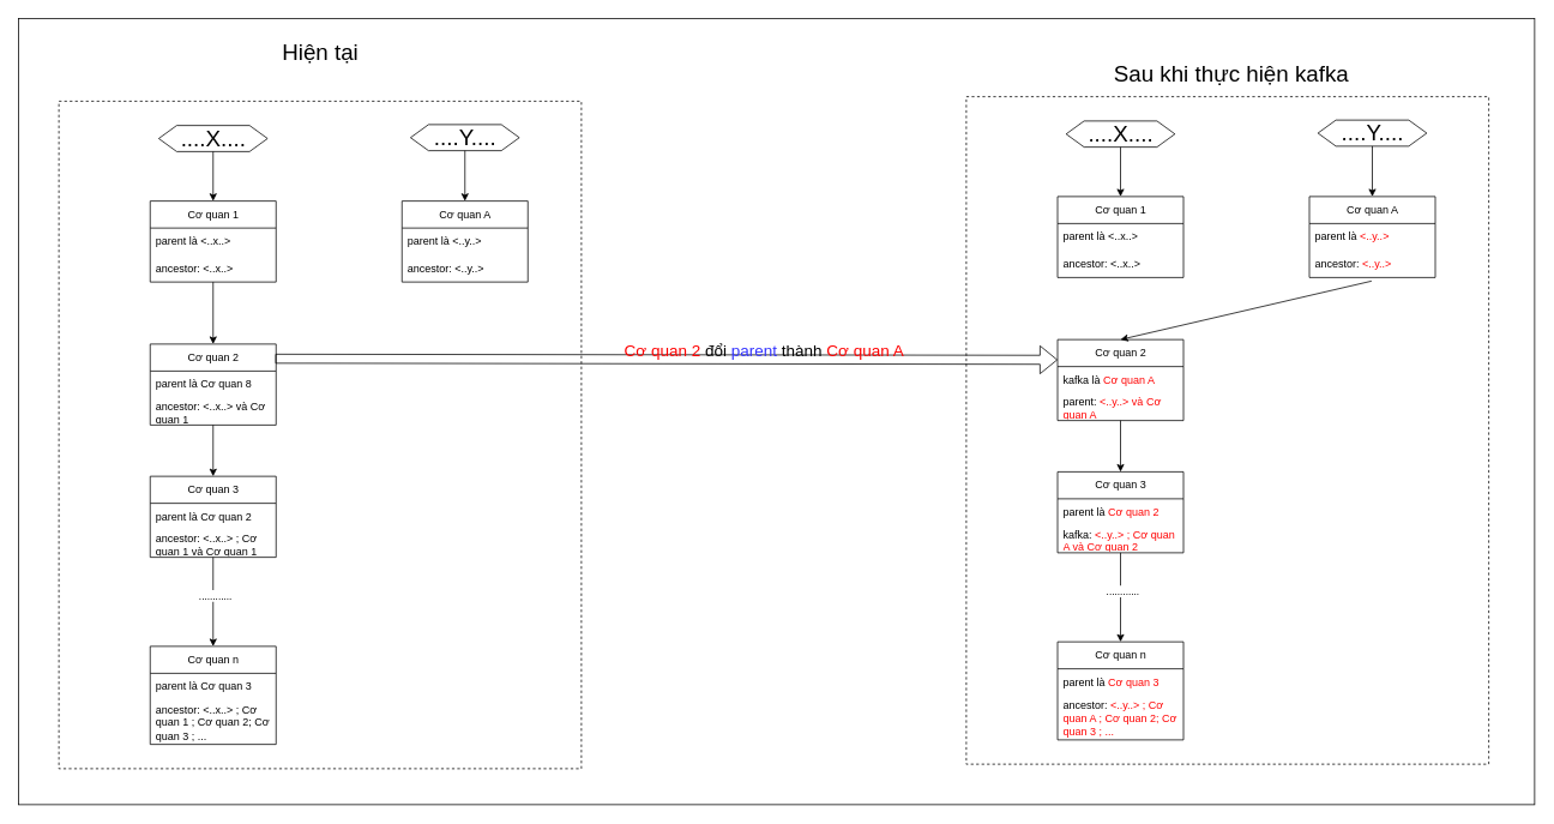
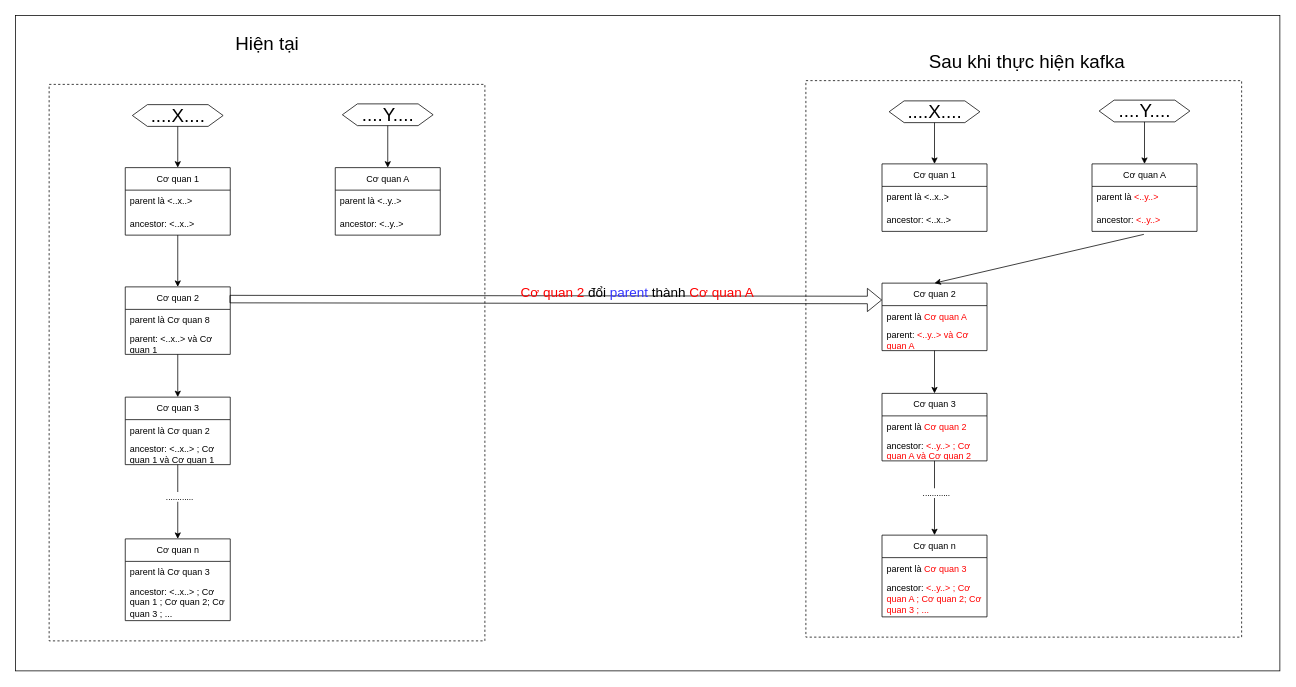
  <mxCell id="0" />
  <mxCell id="1" parent="0" />
  <mxCell id="2" value="" style="rounded=0;whiteSpace=wrap;html=1;" vertex="1" parent="1"><mxGeometry x="20" y="20" width="1686" height="874" as="geometry" /></mxCell>
  <mxCell id="3" value="" style="rounded=0;whiteSpace=wrap;html=1;dashed=1;" vertex="1" parent="1"><mxGeometry x="65" y="112" width="581" height="742" as="geometry" /></mxCell>
  <mxCell id="4" value="&lt;font style=&quot;font-size: 25px;&quot;&gt;Hiện tại&lt;/font&gt;" style="text;html=1;strokeColor=none;fillColor=none;align=center;verticalAlign=middle;whiteSpace=wrap;rounded=0;" vertex="1" parent="1"><mxGeometry x="286.5" y="41" width="138" height="30" as="geometry" /></mxCell>
  <mxCell id="5" value="" style="group" vertex="1" connectable="0" parent="1"><mxGeometry x="176" y="139" width="121" height="29" as="geometry" /></mxCell>
  <mxCell id="6" value="" style="shape=hexagon;perimeter=hexagonPerimeter2;whiteSpace=wrap;html=1;fixedSize=1;" vertex="1" parent="5"><mxGeometry width="121" height="29" as="geometry" /></mxCell>
  <mxCell id="7" value="&lt;font style=&quot;font-size: 25px;&quot;&gt;....X....&lt;/font&gt;" style="text;html=1;strokeColor=none;fillColor=none;align=center;verticalAlign=middle;whiteSpace=wrap;rounded=0;" vertex="1" parent="5"><mxGeometry x="28" y="4.5" width="66" height="16" as="geometry" /></mxCell>
  <mxCell id="8" style="edgeStyle=orthogonalEdgeStyle;rounded=0;orthogonalLoop=1;jettySize=auto;html=1;entryX=0.5;entryY=0;entryDx=0;entryDy=0;" edge="1" parent="1" source="6" target="10"><mxGeometry relative="1" as="geometry"><mxPoint x="236.5" y="218" as="targetPoint" /></mxGeometry></mxCell>
  <mxCell id="9" style="edgeStyle=orthogonalEdgeStyle;rounded=0;orthogonalLoop=1;jettySize=auto;html=1;entryX=0.5;entryY=0;entryDx=0;entryDy=0;" edge="1" parent="1" source="10" target="14"><mxGeometry relative="1" as="geometry" /></mxCell>
  <mxCell id="10" value="Cơ quan 1" style="swimlane;fontStyle=0;childLayout=stackLayout;horizontal=1;startSize=30;horizontalStack=0;resizeParent=1;resizeParentMax=0;resizeLast=0;collapsible=1;marginBottom=0;whiteSpace=wrap;html=1;" vertex="1" parent="1"><mxGeometry x="166.5" y="223" width="140" height="90" as="geometry" /></mxCell>
  <mxCell id="11" value="parent là &amp;lt;..x..&amp;gt;" style="text;strokeColor=none;fillColor=none;align=left;verticalAlign=middle;spacingLeft=4;spacingRight=4;overflow=hidden;points=[[0,0.5],[1,0.5]];portConstraint=eastwest;rotatable=0;whiteSpace=wrap;html=1;" vertex="1" parent="10"><mxGeometry y="30" width="140" height="30" as="geometry" /></mxCell>
  <mxCell id="12" value="ancestor: &amp;lt;..x..&amp;gt;" style="text;strokeColor=none;fillColor=none;align=left;verticalAlign=middle;spacingLeft=4;spacingRight=4;overflow=hidden;points=[[0,0.5],[1,0.5]];portConstraint=eastwest;rotatable=0;whiteSpace=wrap;html=1;" vertex="1" parent="10"><mxGeometry y="60" width="140" height="30" as="geometry" /></mxCell>
  <mxCell id="13" style="edgeStyle=orthogonalEdgeStyle;rounded=0;orthogonalLoop=1;jettySize=auto;html=1;entryX=0.5;entryY=0;entryDx=0;entryDy=0;" edge="1" parent="1" source="14" target="19"><mxGeometry relative="1" as="geometry" /></mxCell>
  <mxCell id="14" value="Cơ quan 2" style="swimlane;fontStyle=0;childLayout=stackLayout;horizontal=1;startSize=30;horizontalStack=0;resizeParent=1;resizeParentMax=0;resizeLast=0;collapsible=1;marginBottom=0;whiteSpace=wrap;html=1;" vertex="1" parent="1"><mxGeometry x="166.5" y="382" width="140" height="90" as="geometry" /></mxCell>
  <mxCell id="15" value="parent là Cơ quan 8" style="text;strokeColor=none;fillColor=none;align=left;verticalAlign=middle;spacingLeft=4;spacingRight=4;overflow=hidden;points=[[0,0.5],[1,0.5]];portConstraint=eastwest;rotatable=0;whiteSpace=wrap;html=1;" vertex="1" parent="14"><mxGeometry y="30" width="140" height="30" as="geometry" /></mxCell>
- <mxCell id="16" value="ancestor: &amp;lt;..x..&amp;gt; và Cơ quan 1" style="text;strokeColor=none;fillColor=none;align=left;verticalAlign=middle;spacingLeft=4;spacingRight=4;overflow=hidden;points=[[0,0.5],[1,0.5]];portConstraint=eastwest;rotatable=0;whiteSpace=wrap;html=1;" vertex="1" parent="14"><mxGeometry y="60" width="140" height="30" as="geometry" /></mxCell>
+ <mxCell id="16" value="parent: &amp;lt;..x..&amp;gt; và Cơ quan 1" style="text;strokeColor=none;fillColor=none;align=left;verticalAlign=middle;spacingLeft=4;spacingRight=4;overflow=hidden;points=[[0,0.5],[1,0.5]];portConstraint=eastwest;rotatable=0;whiteSpace=wrap;html=1;" vertex="1" parent="14"><mxGeometry y="60" width="140" height="30" as="geometry" /></mxCell>
  <mxCell id="17" style="edgeStyle=orthogonalEdgeStyle;rounded=0;orthogonalLoop=1;jettySize=auto;html=1;entryX=0.5;entryY=0;entryDx=0;entryDy=0;" edge="1" parent="1" source="19" target="22"><mxGeometry relative="1" as="geometry"><Array as="points"><mxPoint x="237" y="664" /><mxPoint x="237" y="664" /></Array></mxGeometry></mxCell>
  <mxCell id="18" value="............" style="edgeLabel;html=1;align=center;verticalAlign=middle;resizable=0;points=[];" vertex="1" connectable="0" parent="17"><mxGeometry x="-0.157" y="2" relative="1" as="geometry"><mxPoint as="offset" /></mxGeometry></mxCell>
  <mxCell id="19" value="Cơ quan 3" style="swimlane;fontStyle=0;childLayout=stackLayout;horizontal=1;startSize=30;horizontalStack=0;resizeParent=1;resizeParentMax=0;resizeLast=0;collapsible=1;marginBottom=0;whiteSpace=wrap;html=1;" vertex="1" parent="1"><mxGeometry x="166.5" y="529" width="140" height="90" as="geometry" /></mxCell>
  <mxCell id="20" value="parent là Cơ quan 2" style="text;strokeColor=none;fillColor=none;align=left;verticalAlign=middle;spacingLeft=4;spacingRight=4;overflow=hidden;points=[[0,0.5],[1,0.5]];portConstraint=eastwest;rotatable=0;whiteSpace=wrap;html=1;" vertex="1" parent="19"><mxGeometry y="30" width="140" height="30" as="geometry" /></mxCell>
  <mxCell id="21" value="ancestor: &amp;lt;..x..&amp;gt; ; Cơ quan 1 và Cơ quan 1" style="text;strokeColor=none;fillColor=none;align=left;verticalAlign=middle;spacingLeft=4;spacingRight=4;overflow=hidden;points=[[0,0.5],[1,0.5]];portConstraint=eastwest;rotatable=0;whiteSpace=wrap;html=1;" vertex="1" parent="19"><mxGeometry y="60" width="140" height="30" as="geometry" /></mxCell>
  <mxCell id="22" value="Cơ quan n" style="swimlane;fontStyle=0;childLayout=stackLayout;horizontal=1;startSize=30;horizontalStack=0;resizeParent=1;resizeParentMax=0;resizeLast=0;collapsible=1;marginBottom=0;whiteSpace=wrap;html=1;" vertex="1" parent="1"><mxGeometry x="166.5" y="718" width="140" height="109" as="geometry" /></mxCell>
  <mxCell id="23" value="parent là Cơ quan 3" style="text;strokeColor=none;fillColor=none;align=left;verticalAlign=middle;spacingLeft=4;spacingRight=4;overflow=hidden;points=[[0,0.5],[1,0.5]];portConstraint=eastwest;rotatable=0;whiteSpace=wrap;html=1;" vertex="1" parent="22"><mxGeometry y="30" width="140" height="30" as="geometry" /></mxCell>
  <mxCell id="24" value="ancestor: &amp;lt;..x..&amp;gt; ; Cơ quan 1 ; Cơ quan 2; Cơ quan 3 ; ..." style="text;strokeColor=none;fillColor=none;align=left;verticalAlign=middle;spacingLeft=4;spacingRight=4;overflow=hidden;points=[[0,0.5],[1,0.5]];portConstraint=eastwest;rotatable=0;whiteSpace=wrap;html=1;" vertex="1" parent="22"><mxGeometry y="60" width="140" height="49" as="geometry" /></mxCell>
  <mxCell id="25" value="" style="shape=flexArrow;endArrow=classic;html=1;rounded=0;exitX=0.994;exitY=0.181;exitDx=0;exitDy=0;exitPerimeter=0;entryX=0;entryY=0.25;entryDx=0;entryDy=0;" edge="1" parent="1" source="14" target="44"><mxGeometry width="50" height="50" relative="1" as="geometry"><mxPoint x="536" y="477" as="sourcePoint" /><mxPoint x="1070" y="394" as="targetPoint" /></mxGeometry></mxCell>
  <mxCell id="26" value="Cơ quan A" style="swimlane;fontStyle=0;childLayout=stackLayout;horizontal=1;startSize=30;horizontalStack=0;resizeParent=1;resizeParentMax=0;resizeLast=0;collapsible=1;marginBottom=0;whiteSpace=wrap;html=1;" vertex="1" parent="1"><mxGeometry x="446.5" y="223" width="140" height="90" as="geometry" /></mxCell>
  <mxCell id="27" value="parent là &amp;lt;..y..&amp;gt;" style="text;strokeColor=none;fillColor=none;align=left;verticalAlign=middle;spacingLeft=4;spacingRight=4;overflow=hidden;points=[[0,0.5],[1,0.5]];portConstraint=eastwest;rotatable=0;whiteSpace=wrap;html=1;" vertex="1" parent="26"><mxGeometry y="30" width="140" height="30" as="geometry" /></mxCell>
  <mxCell id="28" value="ancestor: &amp;lt;..y..&amp;gt;" style="text;strokeColor=none;fillColor=none;align=left;verticalAlign=middle;spacingLeft=4;spacingRight=4;overflow=hidden;points=[[0,0.5],[1,0.5]];portConstraint=eastwest;rotatable=0;whiteSpace=wrap;html=1;" vertex="1" parent="26"><mxGeometry y="60" width="140" height="30" as="geometry" /></mxCell>
  <mxCell id="29" value="" style="group" vertex="1" connectable="0" parent="1"><mxGeometry x="456" y="138" width="121" height="29" as="geometry" /></mxCell>
  <mxCell id="30" value="" style="shape=hexagon;perimeter=hexagonPerimeter2;whiteSpace=wrap;html=1;fixedSize=1;" vertex="1" parent="29"><mxGeometry width="121" height="29" as="geometry" /></mxCell>
  <mxCell id="31" value="&lt;font style=&quot;font-size: 25px;&quot;&gt;....Y....&lt;/font&gt;" style="text;html=1;strokeColor=none;fillColor=none;align=center;verticalAlign=middle;whiteSpace=wrap;rounded=0;" vertex="1" parent="29"><mxGeometry x="28" y="4.5" width="66" height="16" as="geometry" /></mxCell>
  <mxCell id="32" style="edgeStyle=orthogonalEdgeStyle;rounded=0;orthogonalLoop=1;jettySize=auto;html=1;entryX=0.5;entryY=0;entryDx=0;entryDy=0;" edge="1" parent="1" source="30" target="26"><mxGeometry relative="1" as="geometry" /></mxCell>
  <mxCell id="33" value="&lt;font style=&quot;font-size: 18px;&quot;&gt;&lt;font color=&quot;#ff0000&quot;&gt;Cơ quan 2&lt;/font&gt; đổi &lt;font color=&quot;#3333ff&quot;&gt;parent &lt;/font&gt;thành &lt;font color=&quot;#ff0000&quot;&gt;Cơ quan A&lt;/font&gt;&lt;/font&gt;" style="text;html=1;strokeColor=none;fillColor=none;align=center;verticalAlign=middle;whiteSpace=wrap;rounded=0;" vertex="1" parent="1"><mxGeometry x="668" y="375" width="363" height="30" as="geometry" /></mxCell>
  <mxCell id="34" value="" style="rounded=0;whiteSpace=wrap;html=1;dashed=1;fillColor=none;" vertex="1" parent="1"><mxGeometry x="1074" y="107" width="581" height="742" as="geometry" /></mxCell>
  <mxCell id="35" value="&lt;span style=&quot;font-size: 25px;&quot;&gt;Sau khi thực hiện kafka&lt;/span&gt;" style="text;html=1;strokeColor=none;fillColor=none;align=center;verticalAlign=middle;whiteSpace=wrap;rounded=0;" vertex="1" parent="1"><mxGeometry x="1226" y="66" width="285.5" height="30" as="geometry" /></mxCell>
  <mxCell id="36" value="" style="group" vertex="1" connectable="0" parent="1"><mxGeometry x="1185" y="134" width="121" height="29" as="geometry" /></mxCell>
  <mxCell id="37" value="" style="shape=hexagon;perimeter=hexagonPerimeter2;whiteSpace=wrap;html=1;fixedSize=1;" vertex="1" parent="36"><mxGeometry width="121" height="29" as="geometry" /></mxCell>
  <mxCell id="38" value="&lt;font style=&quot;font-size: 25px;&quot;&gt;....X....&lt;/font&gt;" style="text;html=1;strokeColor=none;fillColor=none;align=center;verticalAlign=middle;whiteSpace=wrap;rounded=0;" vertex="1" parent="36"><mxGeometry x="28" y="4.5" width="66" height="16" as="geometry" /></mxCell>
  <mxCell id="39" style="edgeStyle=orthogonalEdgeStyle;rounded=0;orthogonalLoop=1;jettySize=auto;html=1;entryX=0.5;entryY=0;entryDx=0;entryDy=0;" edge="1" parent="1" source="37" target="40"><mxGeometry relative="1" as="geometry"><mxPoint x="1245.5" y="213" as="targetPoint" /></mxGeometry></mxCell>
  <mxCell id="40" value="Cơ quan 1" style="swimlane;fontStyle=0;childLayout=stackLayout;horizontal=1;startSize=30;horizontalStack=0;resizeParent=1;resizeParentMax=0;resizeLast=0;collapsible=1;marginBottom=0;whiteSpace=wrap;html=1;" vertex="1" parent="1"><mxGeometry x="1175.5" y="218" width="140" height="90" as="geometry" /></mxCell>
  <mxCell id="41" value="parent là &amp;lt;..x..&amp;gt;" style="text;strokeColor=none;fillColor=none;align=left;verticalAlign=middle;spacingLeft=4;spacingRight=4;overflow=hidden;points=[[0,0.5],[1,0.5]];portConstraint=eastwest;rotatable=0;whiteSpace=wrap;html=1;" vertex="1" parent="40"><mxGeometry y="30" width="140" height="30" as="geometry" /></mxCell>
  <mxCell id="42" value="ancestor: &amp;lt;..x..&amp;gt;" style="text;strokeColor=none;fillColor=none;align=left;verticalAlign=middle;spacingLeft=4;spacingRight=4;overflow=hidden;points=[[0,0.5],[1,0.5]];portConstraint=eastwest;rotatable=0;whiteSpace=wrap;html=1;" vertex="1" parent="40"><mxGeometry y="60" width="140" height="30" as="geometry" /></mxCell>
  <mxCell id="43" style="edgeStyle=orthogonalEdgeStyle;rounded=0;orthogonalLoop=1;jettySize=auto;html=1;entryX=0.5;entryY=0;entryDx=0;entryDy=0;" edge="1" parent="1" source="44" target="49"><mxGeometry relative="1" as="geometry" /></mxCell>
  <mxCell id="44" value="Cơ quan 2" style="swimlane;fontStyle=0;childLayout=stackLayout;horizontal=1;startSize=30;horizontalStack=0;resizeParent=1;resizeParentMax=0;resizeLast=0;collapsible=1;marginBottom=0;whiteSpace=wrap;html=1;" vertex="1" parent="1"><mxGeometry x="1175.5" y="377" width="140" height="90" as="geometry" /></mxCell>
- <mxCell id="45" value="kafka là &lt;font color=&quot;#ff0000&quot;&gt;Cơ quan A&lt;/font&gt;" style="text;strokeColor=none;fillColor=none;align=left;verticalAlign=middle;spacingLeft=4;spacingRight=4;overflow=hidden;points=[[0,0.5],[1,0.5]];portConstraint=eastwest;rotatable=0;whiteSpace=wrap;html=1;" vertex="1" parent="44"><mxGeometry y="30" width="140" height="30" as="geometry" /></mxCell>
+ <mxCell id="45" value="parent là &lt;font color=&quot;#ff0000&quot;&gt;Cơ quan A&lt;/font&gt;" style="text;strokeColor=none;fillColor=none;align=left;verticalAlign=middle;spacingLeft=4;spacingRight=4;overflow=hidden;points=[[0,0.5],[1,0.5]];portConstraint=eastwest;rotatable=0;whiteSpace=wrap;html=1;" vertex="1" parent="44"><mxGeometry y="30" width="140" height="30" as="geometry" /></mxCell>
  <mxCell id="46" value="parent: &lt;font color=&quot;#ff0000&quot;&gt;&amp;lt;..y..&amp;gt; và Cơ quan A&lt;/font&gt;" style="text;strokeColor=none;fillColor=none;align=left;verticalAlign=middle;spacingLeft=4;spacingRight=4;overflow=hidden;points=[[0,0.5],[1,0.5]];portConstraint=eastwest;rotatable=0;whiteSpace=wrap;html=1;" vertex="1" parent="44"><mxGeometry y="60" width="140" height="30" as="geometry" /></mxCell>
  <mxCell id="47" style="edgeStyle=orthogonalEdgeStyle;rounded=0;orthogonalLoop=1;jettySize=auto;html=1;entryX=0.5;entryY=0;entryDx=0;entryDy=0;" edge="1" parent="1" source="49" target="52"><mxGeometry relative="1" as="geometry"><Array as="points"><mxPoint x="1246" y="659" /><mxPoint x="1246" y="659" /></Array></mxGeometry></mxCell>
  <mxCell id="48" value="............" style="edgeLabel;html=1;align=center;verticalAlign=middle;resizable=0;points=[];" vertex="1" connectable="0" parent="47"><mxGeometry x="-0.157" y="2" relative="1" as="geometry"><mxPoint as="offset" /></mxGeometry></mxCell>
  <mxCell id="49" value="Cơ quan 3" style="swimlane;fontStyle=0;childLayout=stackLayout;horizontal=1;startSize=30;horizontalStack=0;resizeParent=1;resizeParentMax=0;resizeLast=0;collapsible=1;marginBottom=0;whiteSpace=wrap;html=1;" vertex="1" parent="1"><mxGeometry x="1175.5" y="524" width="140" height="90" as="geometry" /></mxCell>
  <mxCell id="50" value="parent là &lt;font color=&quot;#ff0000&quot;&gt;Cơ quan 2&lt;/font&gt;" style="text;strokeColor=none;fillColor=none;align=left;verticalAlign=middle;spacingLeft=4;spacingRight=4;overflow=hidden;points=[[0,0.5],[1,0.5]];portConstraint=eastwest;rotatable=0;whiteSpace=wrap;html=1;" vertex="1" parent="49"><mxGeometry y="30" width="140" height="30" as="geometry" /></mxCell>
- <mxCell id="51" value="kafka: &lt;font color=&quot;#ff0000&quot;&gt;&amp;lt;..y..&amp;gt; ; Cơ quan A và Cơ quan 2&lt;/font&gt;" style="text;strokeColor=none;fillColor=none;align=left;verticalAlign=middle;spacingLeft=4;spacingRight=4;overflow=hidden;points=[[0,0.5],[1,0.5]];portConstraint=eastwest;rotatable=0;whiteSpace=wrap;html=1;" vertex="1" parent="49"><mxGeometry y="60" width="140" height="30" as="geometry" /></mxCell>
+ <mxCell id="51" value="ancestor: &lt;font color=&quot;#ff0000&quot;&gt;&amp;lt;..y..&amp;gt; ; Cơ quan A và Cơ quan 2&lt;/font&gt;" style="text;strokeColor=none;fillColor=none;align=left;verticalAlign=middle;spacingLeft=4;spacingRight=4;overflow=hidden;points=[[0,0.5],[1,0.5]];portConstraint=eastwest;rotatable=0;whiteSpace=wrap;html=1;" vertex="1" parent="49"><mxGeometry y="60" width="140" height="30" as="geometry" /></mxCell>
  <mxCell id="52" value="Cơ quan n" style="swimlane;fontStyle=0;childLayout=stackLayout;horizontal=1;startSize=30;horizontalStack=0;resizeParent=1;resizeParentMax=0;resizeLast=0;collapsible=1;marginBottom=0;whiteSpace=wrap;html=1;" vertex="1" parent="1"><mxGeometry x="1175.5" y="713" width="140" height="109" as="geometry" /></mxCell>
  <mxCell id="53" value="parent là &lt;font color=&quot;#ff0000&quot;&gt;Cơ quan 3&lt;/font&gt;" style="text;strokeColor=none;fillColor=none;align=left;verticalAlign=middle;spacingLeft=4;spacingRight=4;overflow=hidden;points=[[0,0.5],[1,0.5]];portConstraint=eastwest;rotatable=0;whiteSpace=wrap;html=1;" vertex="1" parent="52"><mxGeometry y="30" width="140" height="30" as="geometry" /></mxCell>
  <mxCell id="54" value="ancestor: &lt;font color=&quot;#ff0000&quot;&gt;&amp;lt;..y..&amp;gt; ; Cơ quan A ; Cơ quan 2; Cơ quan 3 ; ...&lt;/font&gt;" style="text;strokeColor=none;fillColor=none;align=left;verticalAlign=middle;spacingLeft=4;spacingRight=4;overflow=hidden;points=[[0,0.5],[1,0.5]];portConstraint=eastwest;rotatable=0;whiteSpace=wrap;html=1;" vertex="1" parent="52"><mxGeometry y="60" width="140" height="49" as="geometry" /></mxCell>
  <mxCell id="55" value="Cơ quan A" style="swimlane;fontStyle=0;childLayout=stackLayout;horizontal=1;startSize=30;horizontalStack=0;resizeParent=1;resizeParentMax=0;resizeLast=0;collapsible=1;marginBottom=0;whiteSpace=wrap;html=1;" vertex="1" parent="1"><mxGeometry x="1455.5" y="218" width="140" height="90" as="geometry" /></mxCell>
  <mxCell id="56" value="parent là &lt;font color=&quot;#ff0000&quot;&gt;&amp;lt;..y..&amp;gt;&lt;/font&gt;" style="text;strokeColor=none;fillColor=none;align=left;verticalAlign=middle;spacingLeft=4;spacingRight=4;overflow=hidden;points=[[0,0.5],[1,0.5]];portConstraint=eastwest;rotatable=0;whiteSpace=wrap;html=1;" vertex="1" parent="55"><mxGeometry y="30" width="140" height="30" as="geometry" /></mxCell>
  <mxCell id="57" value="ancestor: &lt;font color=&quot;#ff0000&quot;&gt;&amp;lt;..y..&amp;gt;&lt;/font&gt;" style="text;strokeColor=none;fillColor=none;align=left;verticalAlign=middle;spacingLeft=4;spacingRight=4;overflow=hidden;points=[[0,0.5],[1,0.5]];portConstraint=eastwest;rotatable=0;whiteSpace=wrap;html=1;" vertex="1" parent="55"><mxGeometry y="60" width="140" height="30" as="geometry" /></mxCell>
  <mxCell id="58" value="" style="group" vertex="1" connectable="0" parent="1"><mxGeometry x="1465" y="133" width="121" height="29" as="geometry" /></mxCell>
  <mxCell id="59" value="" style="shape=hexagon;perimeter=hexagonPerimeter2;whiteSpace=wrap;html=1;fixedSize=1;" vertex="1" parent="58"><mxGeometry width="121" height="29" as="geometry" /></mxCell>
  <mxCell id="60" value="&lt;font style=&quot;font-size: 25px;&quot;&gt;....Y....&lt;/font&gt;" style="text;html=1;strokeColor=none;fillColor=none;align=center;verticalAlign=middle;whiteSpace=wrap;rounded=0;" vertex="1" parent="58"><mxGeometry x="28" y="4.5" width="66" height="16" as="geometry" /></mxCell>
  <mxCell id="61" style="edgeStyle=orthogonalEdgeStyle;rounded=0;orthogonalLoop=1;jettySize=auto;html=1;entryX=0.5;entryY=0;entryDx=0;entryDy=0;" edge="1" parent="1" source="59" target="55"><mxGeometry relative="1" as="geometry" /></mxCell>
  <mxCell id="62" value="" style="endArrow=classic;html=1;rounded=0;exitX=0.494;exitY=1.132;exitDx=0;exitDy=0;exitPerimeter=0;entryX=0.5;entryY=0;entryDx=0;entryDy=0;" edge="1" parent="1" source="57" target="44"><mxGeometry width="50" height="50" relative="1" as="geometry"><mxPoint x="991" y="438" as="sourcePoint" /><mxPoint x="1041" y="388" as="targetPoint" /></mxGeometry></mxCell>
